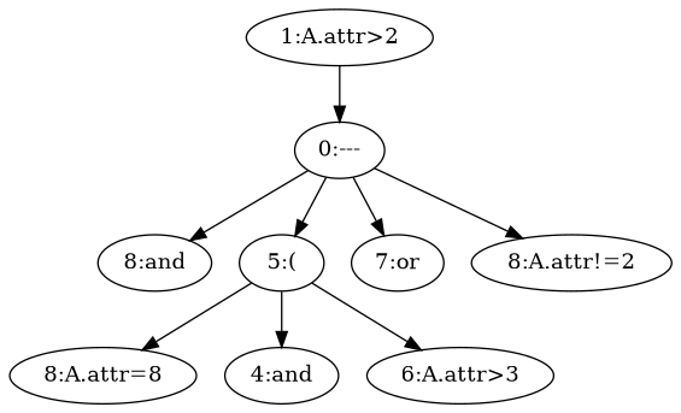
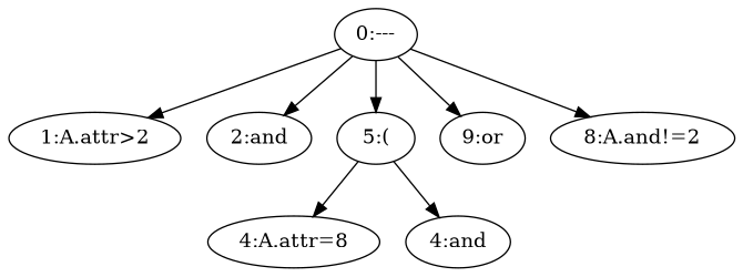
  digraph {
    n1 [label="0:---"]
    n2 [label="1:A.attr>2"]
-   n3 [label="8:and"]
+   n3 [label="2:and"]
    n4 [label="5:("]
-   n5 [label="7:or"]
-   n6 [label="8:A.attr!=2"]
-   n7 [label="8:A.attr=8"]
+   n5 [label="9:or"]
+   n6 [label="8:A.and!=2"]
+   n7 [label="4:A.attr=8"]
    n8 [label="4:and"]
-   n9 [label="6:A.attr>3"]
-   n2 -> n1
+   n1 -> n2
    n1 -> n3
    n1 -> n4
    n1 -> n5
    n1 -> n6
    n4 -> n7
    n4 -> n8
-   n4 -> n9
  }
